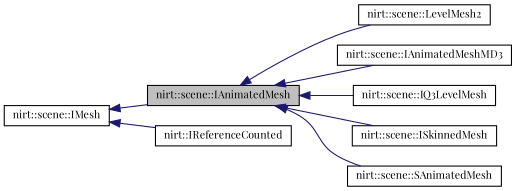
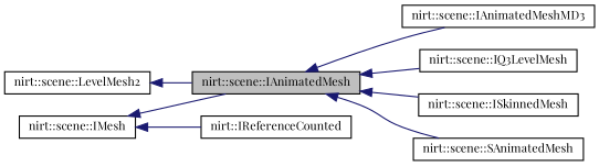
  digraph {
    fontname="Playfair Display"
    rankdir=LR
    node [color=black fillcolor=white fontname="Playfair Display" fontsize=10 shape=record style=filled]
    edge [color=midnightblue dir=back fontname="Playfair Display" fontsize=10 labelfontname=Helvetica labelfontsize=10 style=solid]
    n1 [fillcolor=grey75 fontcolor=black height=0.2 label="nirt::scene::IAnimatedMesh" width=0.4]
    n2 [height=0.2 label="nirt::scene::LevelMesh2" width=0.4]
    n3 [height=0.2 label="nirt::scene::IAnimatedMeshMD3" width=0.4]
    n4 [height=0.2 label="nirt::scene::IQ3LevelMesh" width=0.4]
    n5 [height=0.2 label="nirt::scene::ISkinnedMesh" width=0.4]
    n6 [height=0.2 label="nirt::scene::SAnimatedMesh" width=0.4]
    n7 [height=0.2 label="nirt::scene::IMesh" width=0.4]
    n8 [height=0.2 label="nirt::IReferenceCounted" width=0.4]
-   n1 -> n2
+   n2 -> n1
    n1 -> n3
    n1 -> n4
    n1 -> n5
    n1 -> n6
    n7 -> n1
    n7 -> n8
  }
